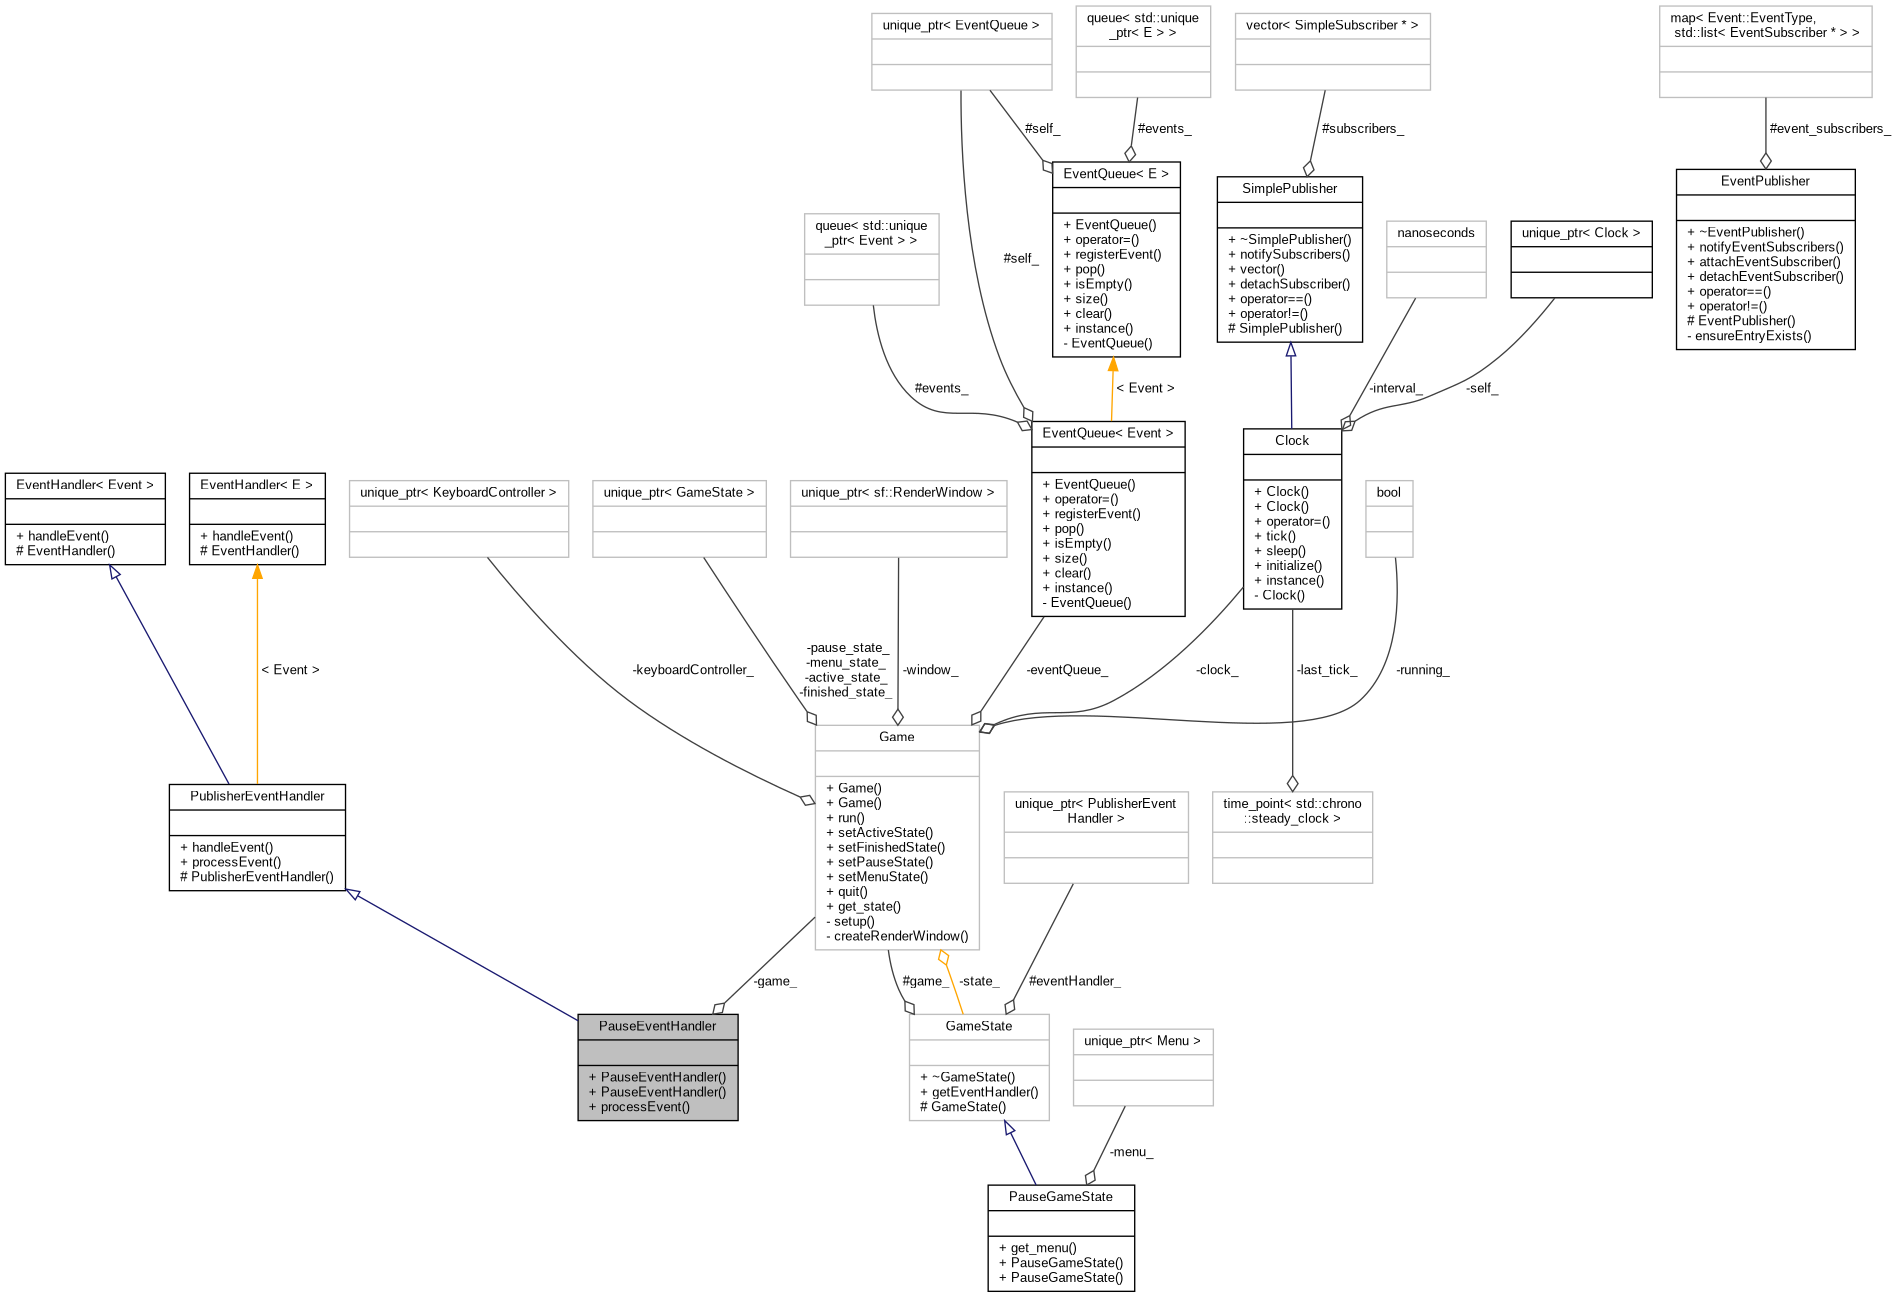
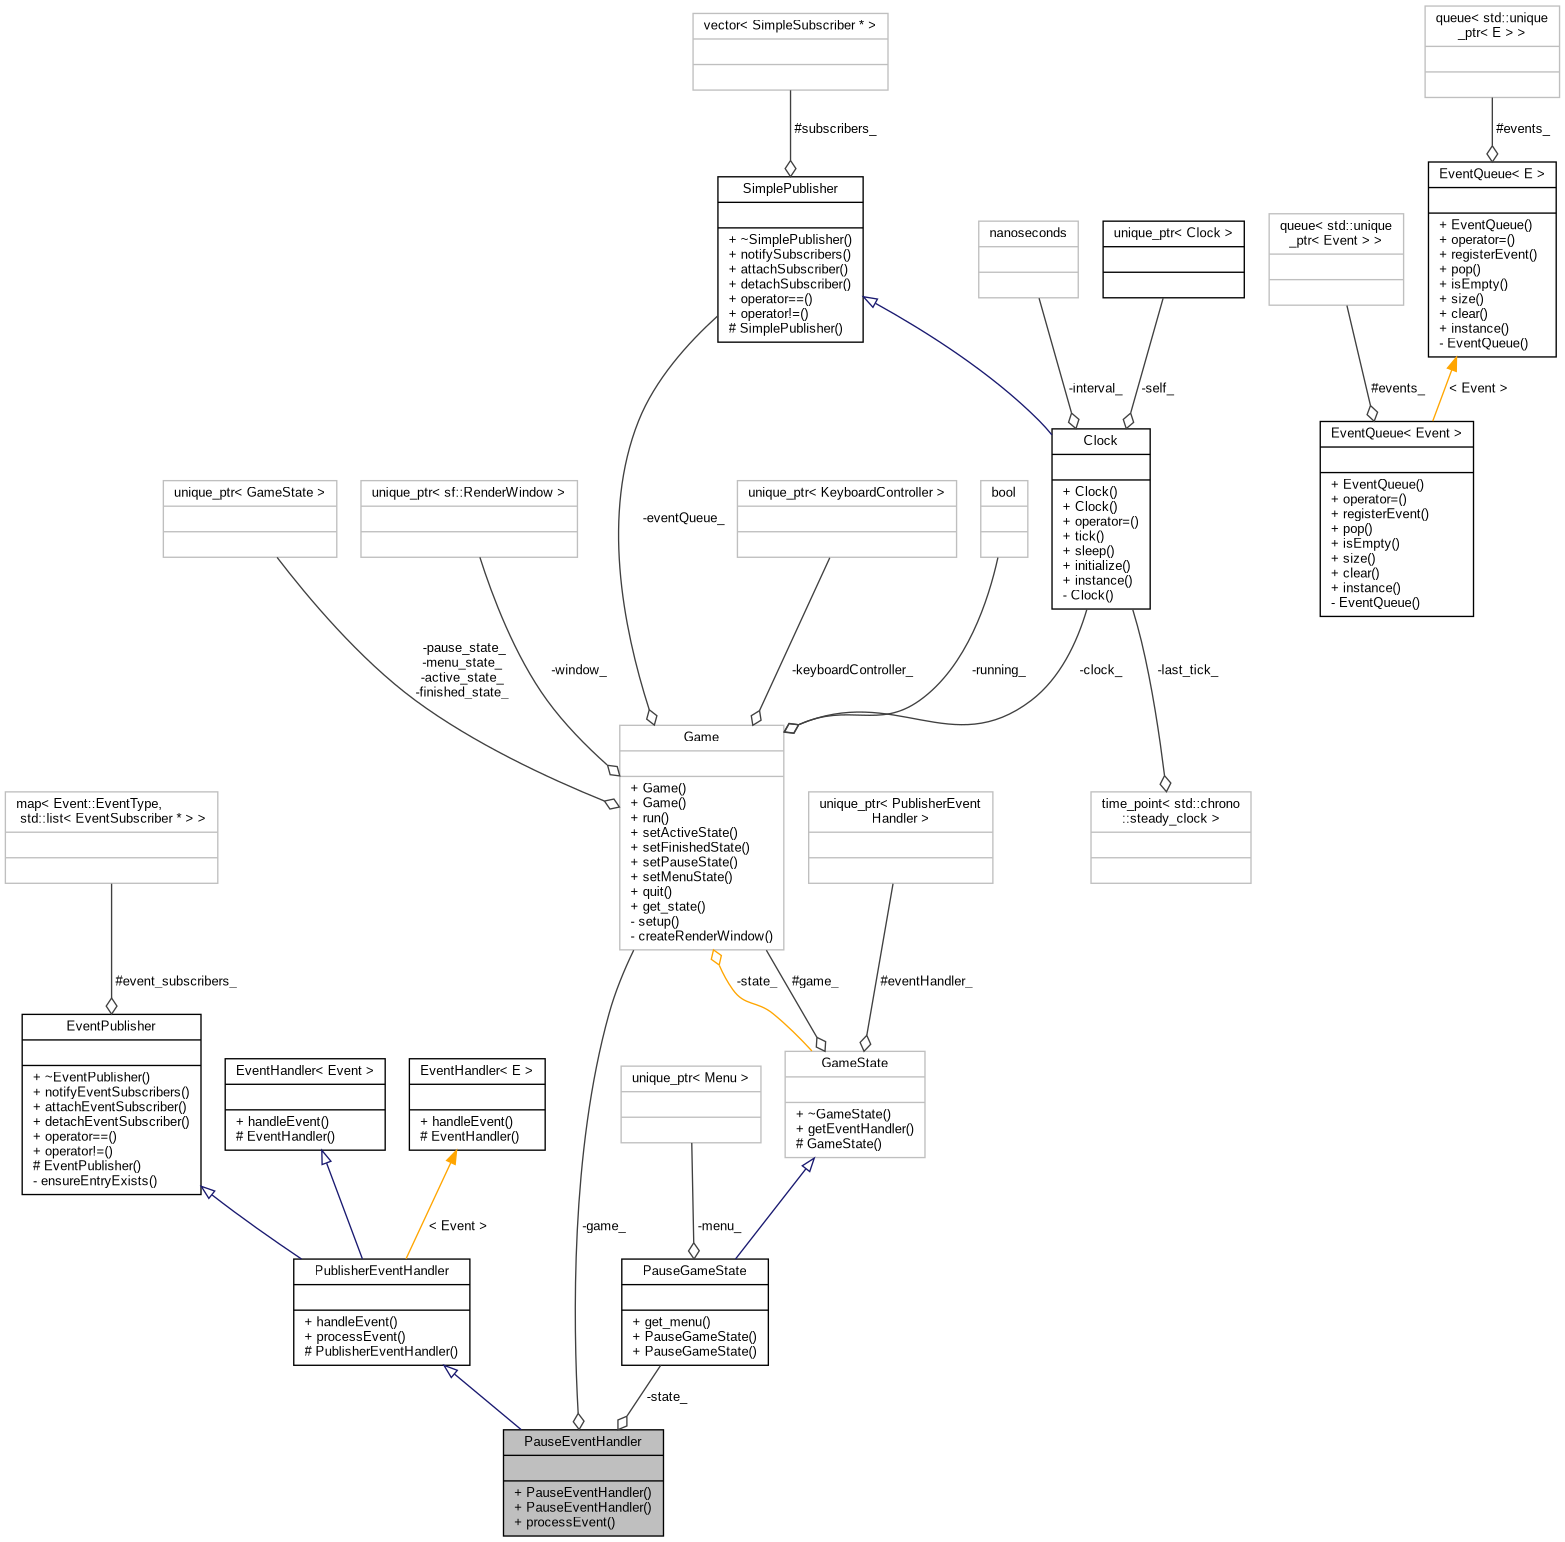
  digraph {
    fontname="Liberation Sans"
    node [color=grey75 fontname="Liberation Sans" fontsize=10 shape=record]
    edge [color=grey25 fontname="Liberation Sans" fontsize=10 labelfontname=Helvetica labelfontsize=10 style=solid arrowhead=odiamond]
    n1 [color=black fillcolor=grey75 fontcolor=black height=0.2 label="{PauseEventHandler\n||+ PauseEventHandler()\l+ PauseEventHandler()\l+ processEvent()\l}" style=filled width=0.4]
    n2 [color=black height=0.2 label="{PublisherEventHandler\n||+ handleEvent()\l+ processEvent()\l# PublisherEventHandler()\l}" width=0.4]
    n3 [color=black height=0.2 label="{EventPublisher\n||+ ~EventPublisher()\l+ notifyEventSubscribers()\l+ attachEventSubscriber()\l+ detachEventSubscriber()\l+ operator==()\l+ operator!=()\l# EventPublisher()\l- ensureEntryExists()\l}" width=0.4]
    n4 [height=0.2 label="{map\< Event::EventType,\l std::list\< EventSubscriber * \> \>\n||}" width=0.4]
    n5 [color=black height=0.2 label="{EventHandler\< Event \>\n||+ handleEvent()\l# EventHandler()\l}" width=0.4]
    n6 [color=black height=0.2 label="{EventHandler\< E \>\n||+ handleEvent()\l# EventHandler()\l}" width=0.4]
    n7 [height=0.2 label="{Game\n||+ Game()\l+ Game()\l+ run()\l+ setActiveState()\l+ setFinishedState()\l+ setPauseState()\l+ setMenuState()\l+ quit()\l+ get_state()\l- setup()\l- createRenderWindow()\l}" width=0.4]
    n8 [height=0.2 label="{GameState\n||+ ~GameState()\l+ getEventHandler()\l# GameState()\l}" width=0.4]
    n9 [color=black height=0.2 label="{PauseGameState\n||+ get_menu()\l+ PauseGameState()\l+ PauseGameState()\l}" width=0.4]
    n10 [height=0.2 label="{unique_ptr\< KeyboardController \>\n||}" width=0.4]
    n11 [height=0.2 label="{unique_ptr\< GameState \>\n||}" width=0.4]
    n12 [height=0.2 label="{unique_ptr\< sf::RenderWindow \>\n||}" width=0.4]
    n13 [color=black height=0.2 label="{EventQueue\< Event \>\n||+ EventQueue()\l+ operator=()\l+ registerEvent()\l+ pop()\l+ isEmpty()\l+ size()\l+ clear()\l+ instance()\l- EventQueue()\l}" width=0.4]
    n14 [height=0.2 label="{queue\< std::unique\l_ptr\< Event \> \>\n||}" width=0.4]
-   n15 [height=0.2 label="{unique_ptr\< EventQueue \>\n||}" width=0.4]
    n16 [color=black height=0.2 label="{EventQueue\< E \>\n||+ EventQueue()\l+ operator=()\l+ registerEvent()\l+ pop()\l+ isEmpty()\l+ size()\l+ clear()\l+ instance()\l- EventQueue()\l}" width=0.4]
    n17 [height=0.2 label="{queue\< std::unique\l_ptr\< E \> \>\n||}" width=0.4]
    n18 [color=black height=0.2 label="{Clock\n||+ Clock()\l+ Clock()\l+ operator=()\l+ tick()\l+ sleep()\l+ initialize()\l+ instance()\l- Clock()\l}" width=0.4]
    n19 [height=0.2 label="{time_point\< std::chrono\l::steady_clock \>\n||}" width=0.4]
-   n20 [color=black height=0.2 label="{SimplePublisher\n||+ ~SimplePublisher()\l+ notifySubscribers()\l+ vector()\l+ detachSubscriber()\l+ operator==()\l+ operator!=()\l# SimplePublisher()\l}" width=0.4]
+   n20 [color=black height=0.2 label="{SimplePublisher\n||+ ~SimplePublisher()\l+ notifySubscribers()\l+ attachSubscriber()\l+ detachSubscriber()\l+ operator==()\l+ operator!=()\l# SimplePublisher()\l}" width=0.4]
    n21 [height=0.2 label="{vector\< SimpleSubscriber * \>\n||}" width=0.4]
    n22 [height=0.2 label="{nanoseconds\n||}" width=0.4]
    n23 [color=black height=0.2 label="{unique_ptr\< Clock \>\n||}" width=0.4]
    n24 [height=0.2 label="{bool\n||}" width=0.4]
    n25 [height=0.2 label="{unique_ptr\< PublisherEvent\lHandler \>\n||}" width=0.4]
    n26 [height=0.2 label="{unique_ptr\< Menu \>\n||}" width=0.4]
    n2 -> n1 [arrowtail=onormal color=midnightblue dir=back arrowhead=""]
+   n3 -> n2 [arrowtail=onormal color=midnightblue dir=back arrowhead=""]
    n4 -> n3 [label=" #event_subscribers_"]
    n5 -> n2 [arrowtail=onormal color=midnightblue dir=back arrowhead=""]
    n6 -> n2 [color=orange dir=back label=" \< Event \>" arrowhead=""]
    n7 -> n1 [label=" -game_"]
    n7 -> n8 [label=" #game_"]
    n8 -> n7 [color=orange label=" -state_"]
    n8 -> n9 [arrowtail=onormal color=midnightblue dir=back arrowhead=""]
+   n9 -> n1 [label=" -state_"]
    n10 -> n7 [label=" -keyboardController_"]
    n11 -> n7 [label=" -pause_state_\n-menu_state_\n-active_state_\n-finished_state_"]
    n12 -> n7 [label=" -window_"]
-   n13 -> n7 [label=" -eventQueue_"]
+   n20 -> n7 [label=" -eventQueue_"]
    n14 -> n13 [label=" #events_"]
-   n15 -> n13 [label=" #self_"]
-   n15 -> n16 [label=" #self_"]
    n16 -> n13 [color=orange dir=back label=" \< Event \>" arrowhead=""]
    n17 -> n16 [label=" #events_"]
    n18 -> n7 [label=" -clock_"]
    n18 -> n19 [label=" -last_tick_"]
    n20 -> n18 [arrowtail=onormal color=midnightblue dir=back arrowhead=""]
    n21 -> n20 [label=" #subscribers_"]
    n22 -> n18 [label=" -interval_"]
    n23 -> n18 [label=" -self_"]
    n24 -> n7 [label=" -running_"]
    n25 -> n8 [label=" #eventHandler_"]
    n26 -> n9 [label=" -menu_"]
  }
